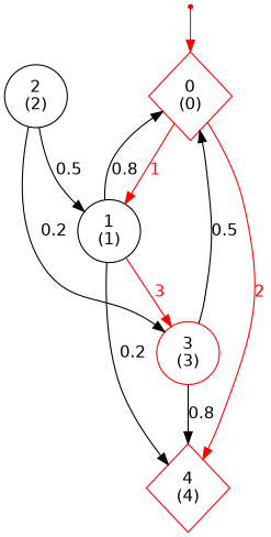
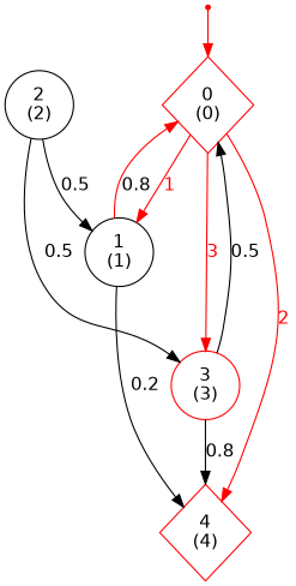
  digraph {
    node [color=red fontname=Helvetica shape=circle]
    edge [color=black fontcolor=black fontname=Helvetica]
    n1 [label="0\n(0)" shape=diamond]
    n2 [color=black label="1\n(1)"]
    n3 [label="3\n(3)"]
    n4 [label="4\n(4)" shape=diamond]
    n5 [color=black label="2\n(2)"]
    "0i" [shape=point]
    n1 -> n2 [color=red fontcolor=red label=1]
-   n2 -> n3 [color=red fontcolor=red label=3]
+   n1 -> n3 [color=red fontcolor=red label=3]
    n1 -> n4 [color=red fontcolor=red label=2]
-   n2 -> n1 [label=0.8]
+   n2 -> n1 [color=red label=0.8]
    n2 -> n4 [label=0.2]
    n3 -> n1 [label=0.5]
    n3 -> n4 [label=0.8]
    n5 -> n2 [label=0.5]
-   n5 -> n3 [label=0.2]
+   n5 -> n3 [label=0.5]
    "0i" -> n1 [color=red fontcolor="" fontname=""]
  }
